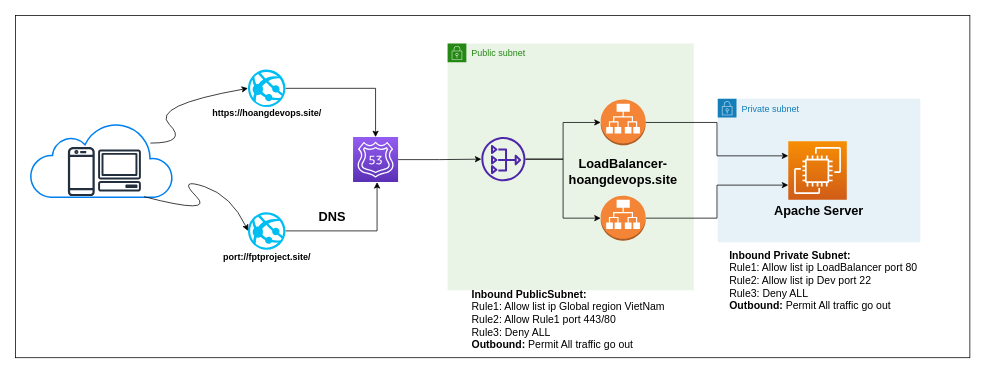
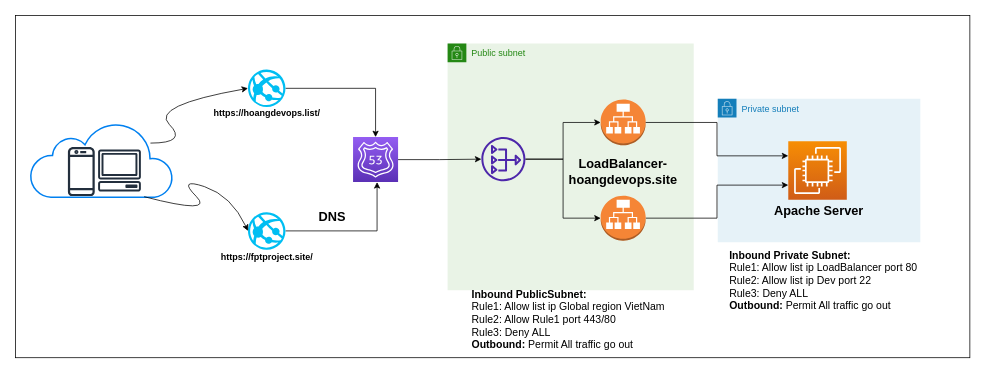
  <mxCell id="0" />
  <mxCell id="1" parent="0" />
  <mxCell id="2" value="" style="rounded=0;whiteSpace=wrap;html=1;" parent="1" vertex="1"><mxGeometry x="20" y="20" width="1272" height="456" as="geometry" /></mxCell>
  <mxCell id="3" value="" style="outlineConnect=0;fontColor=#232F3E;gradientColor=#945DF2;gradientDirection=north;fillColor=#5A30B5;strokeColor=#ffffff;dashed=0;verticalLabelPosition=bottom;verticalAlign=top;align=center;html=1;fontSize=12;fontStyle=0;aspect=fixed;shape=mxgraph.aws4.resourceIcon;resIcon=mxgraph.aws4.route_53;" parent="1" vertex="1"><mxGeometry x="470" y="182" width="60" height="60" as="geometry" /></mxCell>
  <mxCell id="4" value="Private subnet" style="points=[[0,0],[0.25,0],[0.5,0],[0.75,0],[1,0],[1,0.25],[1,0.5],[1,0.75],[1,1],[0.75,1],[0.5,1],[0.25,1],[0,1],[0,0.75],[0,0.5],[0,0.25]];outlineConnect=0;gradientColor=none;html=1;whiteSpace=wrap;fontSize=12;fontStyle=0;container=1;pointerEvents=0;collapsible=0;recursiveResize=0;shape=mxgraph.aws4.group;grIcon=mxgraph.aws4.group_security_group;grStroke=0;strokeColor=#147EBA;fillColor=#E6F2F8;verticalAlign=top;align=left;spacingLeft=30;fontColor=#147EBA;dashed=0;" parent="1" vertex="1"><mxGeometry x="956" y="131" width="270" height="191" as="geometry" /></mxCell>
  <mxCell id="5" value="" style="sketch=0;points=[[0,0,0],[0.25,0,0],[0.5,0,0],[0.75,0,0],[1,0,0],[0,1,0],[0.25,1,0],[0.5,1,0],[0.75,1,0],[1,1,0],[0,0.25,0],[0,0.5,0],[0,0.75,0],[1,0.25,0],[1,0.5,0],[1,0.75,0]];outlineConnect=0;fontColor=#232F3E;gradientColor=#F78E04;gradientDirection=north;fillColor=#D05C17;strokeColor=#ffffff;dashed=0;verticalLabelPosition=bottom;verticalAlign=top;align=center;html=1;fontSize=12;fontStyle=0;aspect=fixed;shape=mxgraph.aws4.resourceIcon;resIcon=mxgraph.aws4.ec2;" parent="4" vertex="1"><mxGeometry x="94" y="56.5" width="78" height="78" as="geometry" /></mxCell>
  <mxCell id="6" value="Public subnet" style="points=[[0,0],[0.25,0],[0.5,0],[0.75,0],[1,0],[1,0.25],[1,0.5],[1,0.75],[1,1],[0.75,1],[0.5,1],[0.25,1],[0,1],[0,0.75],[0,0.5],[0,0.25]];outlineConnect=0;gradientColor=none;html=1;whiteSpace=wrap;fontSize=12;fontStyle=0;container=1;pointerEvents=0;collapsible=0;recursiveResize=0;shape=mxgraph.aws4.group;grIcon=mxgraph.aws4.group_security_group;grStroke=0;strokeColor=#248814;fillColor=#E9F3E6;verticalAlign=top;align=left;spacingLeft=30;fontColor=#248814;dashed=0;" parent="1" vertex="1"><mxGeometry x="596" y="57.25" width="328" height="329" as="geometry" /></mxCell>
  <mxCell id="7" value="" style="outlineConnect=0;dashed=0;verticalLabelPosition=bottom;verticalAlign=top;align=center;html=1;shape=mxgraph.aws3.application_load_balancer;fillColor=#F58536;gradientColor=none;" parent="6" vertex="1"><mxGeometry x="204" y="74.75" width="60" height="61" as="geometry" /></mxCell>
  <mxCell id="8" style="edgeStyle=orthogonalEdgeStyle;rounded=0;orthogonalLoop=1;jettySize=auto;html=1;entryX=0;entryY=0.5;entryDx=0;entryDy=0;entryPerimeter=0;" parent="6" source="9" target="7" edge="1"><mxGeometry relative="1" as="geometry" /></mxCell>
  <mxCell id="9" value="" style="sketch=0;outlineConnect=0;fontColor=#232F3E;gradientColor=none;fillColor=#4D27AA;strokeColor=none;dashed=0;verticalLabelPosition=bottom;verticalAlign=top;align=center;html=1;fontSize=12;fontStyle=0;aspect=fixed;pointerEvents=1;shape=mxgraph.aws4.nat_gateway;" parent="6" vertex="1"><mxGeometry x="45" y="124.75" width="58.75" height="58.75" as="geometry" /></mxCell>
  <mxCell id="10" value="&lt;b&gt;&lt;font style=&quot;font-size: 17px;&quot;&gt;LoadBalancer-hoangdevops.site&lt;/font&gt;&lt;br&gt;&lt;/b&gt;" style="text;strokeColor=none;align=center;fillColor=none;html=1;verticalAlign=middle;whiteSpace=wrap;rounded=0;" parent="6" vertex="1"><mxGeometry x="168" y="150.75" width="132" height="41.5" as="geometry" /></mxCell>
  <mxCell id="11" style="edgeStyle=orthogonalEdgeStyle;rounded=0;orthogonalLoop=1;jettySize=auto;html=1;entryX=0;entryY=0.75;entryDx=0;entryDy=0;entryPerimeter=0;" parent="1" source="12" target="5" edge="1"><mxGeometry relative="1" as="geometry" /></mxCell>
  <mxCell id="12" value="" style="outlineConnect=0;dashed=0;verticalLabelPosition=bottom;verticalAlign=top;align=center;html=1;shape=mxgraph.aws3.application_load_balancer;fillColor=#F58536;gradientColor=none;" parent="1" vertex="1"><mxGeometry x="800" y="260" width="60" height="60" as="geometry" /></mxCell>
  <mxCell id="13" style="edgeStyle=orthogonalEdgeStyle;rounded=0;orthogonalLoop=1;jettySize=auto;html=1;" parent="1" source="14" target="3" edge="1"><mxGeometry relative="1" as="geometry" /></mxCell>
  <mxCell id="14" value="" style="verticalLabelPosition=bottom;html=1;verticalAlign=top;align=center;strokeColor=none;fillColor=#00BEF2;shape=mxgraph.azure.azure_website;pointerEvents=1;" parent="1" vertex="1"><mxGeometry x="330" y="92" width="50" height="50" as="geometry" /></mxCell>
  <mxCell id="15" style="edgeStyle=orthogonalEdgeStyle;rounded=0;orthogonalLoop=1;jettySize=auto;html=1;" parent="1" source="16" target="3" edge="1"><mxGeometry relative="1" as="geometry"><mxPoint x="502" y="248" as="targetPoint" /><Array as="points"><mxPoint x="502" y="307" /></Array></mxGeometry></mxCell>
  <mxCell id="16" value="" style="verticalLabelPosition=bottom;html=1;verticalAlign=top;align=center;strokeColor=none;fillColor=#00BEF2;shape=mxgraph.azure.azure_website;pointerEvents=1;" parent="1" vertex="1"><mxGeometry x="330" y="282" width="50" height="50" as="geometry" /></mxCell>
  <mxCell id="17" value="" style="html=1;verticalLabelPosition=bottom;align=center;labelBackgroundColor=#ffffff;verticalAlign=top;strokeWidth=2;strokeColor=#0080F0;shadow=0;dashed=0;shape=mxgraph.ios7.icons.cloud;" parent="1" vertex="1"><mxGeometry x="40" y="162.5" width="190" height="99.5" as="geometry" /></mxCell>
  <mxCell id="18" value="" style="sketch=0;outlineConnect=0;fontColor=#232F3E;gradientColor=none;fillColor=#232F3D;strokeColor=none;dashed=0;verticalLabelPosition=bottom;verticalAlign=top;align=center;html=1;fontSize=12;fontStyle=0;aspect=fixed;pointerEvents=1;shape=mxgraph.aws4.client;" parent="1" vertex="1"><mxGeometry x="130" y="198.5" width="57.47" height="56" as="geometry" /></mxCell>
  <mxCell id="19" value="" style="sketch=0;outlineConnect=0;fontColor=#232F3E;gradientColor=none;fillColor=#232F3D;strokeColor=none;dashed=0;verticalLabelPosition=bottom;verticalAlign=top;align=center;html=1;fontSize=12;fontStyle=0;aspect=fixed;pointerEvents=1;shape=mxgraph.aws4.mobile_client;" parent="1" vertex="1"><mxGeometry x="90" y="194" width="35.74" height="68" as="geometry" /></mxCell>
- <mxCell id="20" value="&lt;b&gt;https://hoangdevops.site/&lt;/b&gt;" style="text;strokeColor=none;align=center;fillColor=none;html=1;verticalAlign=middle;whiteSpace=wrap;rounded=0;" parent="1" vertex="1"><mxGeometry x="262.5" y="131" width="185" height="39.5" as="geometry" /></mxCell>
- <mxCell id="21" value="&lt;b&gt;port://fptproject.site/&lt;/b&gt;" style="text;strokeColor=none;align=center;fillColor=none;html=1;verticalAlign=middle;whiteSpace=wrap;rounded=0;" parent="1" vertex="1"><mxGeometry x="262.5" y="322" width="185" height="39.5" as="geometry" /></mxCell>
+ <mxCell id="20" value="&lt;b&gt;https://hoangdevops.list/&lt;/b&gt;" style="text;strokeColor=none;align=center;fillColor=none;html=1;verticalAlign=middle;whiteSpace=wrap;rounded=0;" parent="1" vertex="1"><mxGeometry x="262.5" y="131" width="185" height="39.5" as="geometry" /></mxCell>
+ <mxCell id="21" value="&lt;b&gt;https://fptproject.site/&lt;/b&gt;" style="text;strokeColor=none;align=center;fillColor=none;html=1;verticalAlign=middle;whiteSpace=wrap;rounded=0;" parent="1" vertex="1"><mxGeometry x="262.5" y="322" width="185" height="39.5" as="geometry" /></mxCell>
  <mxCell id="22" value="&lt;b&gt;&lt;font style=&quot;font-size: 17px;&quot;&gt;DNS&lt;/font&gt;&lt;br&gt;&lt;/b&gt;" style="text;strokeColor=none;align=center;fillColor=none;html=1;verticalAlign=middle;whiteSpace=wrap;rounded=0;" parent="1" vertex="1"><mxGeometry x="413.5" y="268.5" width="56.5" height="41.5" as="geometry" /></mxCell>
  <mxCell id="23" value="&lt;b&gt;&lt;span style=&quot;font-size: 17px;&quot;&gt;Apache Server&lt;/span&gt;&lt;br&gt;&lt;/b&gt;" style="text;strokeColor=none;align=center;fillColor=none;html=1;verticalAlign=middle;whiteSpace=wrap;rounded=0;" parent="1" vertex="1"><mxGeometry x="1025" y="260" width="132" height="41.5" as="geometry" /></mxCell>
  <mxCell id="24" value="" style="curved=1;endArrow=classic;html=1;rounded=0;entryX=0;entryY=0.5;entryDx=0;entryDy=0;entryPerimeter=0;" parent="1" target="14" edge="1"><mxGeometry width="50" height="50" relative="1" as="geometry"><mxPoint y="190" as="sourcePoint" x="200" /><mxPoint x="250" y="140" as="targetPoint" /><Array as="points"><mxPoint x="250" y="190" /><mxPoint y="140" x="200" /></Array></mxGeometry></mxCell>
  <mxCell id="25" value="" style="curved=1;endArrow=classic;html=1;rounded=0;exitX=0.798;exitY=0.994;exitDx=0;exitDy=0;exitPerimeter=0;entryX=0;entryY=0.5;entryDx=0;entryDy=0;entryPerimeter=0;" parent="1" source="17" target="16" edge="1"><mxGeometry width="50" height="50" relative="1" as="geometry"><mxPoint x="236" y="286" as="sourcePoint" /><mxPoint x="286" y="236" as="targetPoint" /><Array as="points"><mxPoint x="286" y="286" /><mxPoint x="236" y="236" /><mxPoint x="308" y="260" /></Array></mxGeometry></mxCell>
  <mxCell id="26" style="edgeStyle=orthogonalEdgeStyle;rounded=0;orthogonalLoop=1;jettySize=auto;html=1;" parent="1" source="3" target="9" edge="1"><mxGeometry relative="1" as="geometry" /></mxCell>
  <mxCell id="27" style="edgeStyle=orthogonalEdgeStyle;rounded=0;orthogonalLoop=1;jettySize=auto;html=1;entryX=0;entryY=0.5;entryDx=0;entryDy=0;entryPerimeter=0;" parent="1" source="9" target="12" edge="1"><mxGeometry relative="1" as="geometry" /></mxCell>
  <mxCell id="28" style="edgeStyle=orthogonalEdgeStyle;rounded=0;orthogonalLoop=1;jettySize=auto;html=1;entryX=0;entryY=0.25;entryDx=0;entryDy=0;entryPerimeter=0;" parent="1" source="7" target="5" edge="1"><mxGeometry relative="1" as="geometry" /></mxCell>
  <mxCell id="29" value="&lt;div style=&quot;text-align: left;&quot;&gt;&lt;b style=&quot;background-color: initial; border-color: var(--border-color); font-size: 14px;&quot;&gt;&lt;font style=&quot;border-color: var(--border-color);&quot;&gt;Inbound Private Subnet:&lt;/font&gt;&lt;/b&gt;&lt;/div&gt;&lt;span style=&quot;font-size: 14px;&quot;&gt;&lt;div style=&quot;text-align: left;&quot;&gt;&lt;span style=&quot;background-color: initial;&quot;&gt;Rule1: Allow list ip LoadBalancer port 80&lt;/span&gt;&lt;/div&gt;&lt;font style=&quot;font-size: 14px;&quot;&gt;&lt;div style=&quot;text-align: left;&quot;&gt;&lt;span style=&quot;background-color: initial;&quot;&gt;Rule2: Allow list ip Dev port 22&lt;/span&gt;&lt;/div&gt;&lt;div style=&quot;text-align: left;&quot;&gt;&lt;span style=&quot;background-color: initial;&quot;&gt;Rule3: Deny ALL&lt;/span&gt;&lt;/div&gt;&lt;div style=&quot;text-align: left;&quot;&gt;&lt;b style=&quot;font-weight: bold; background-color: initial;&quot;&gt;Outbound: &lt;/b&gt;&lt;span style=&quot;background-color: initial;&quot;&gt;Permit All traffic go ou&lt;/span&gt;&lt;span style=&quot;background-color: initial;&quot;&gt;t&lt;/span&gt;&lt;/div&gt;&lt;/font&gt;&lt;/span&gt;" style="text;strokeColor=none;align=center;fillColor=none;html=1;verticalAlign=middle;whiteSpace=wrap;rounded=0;" parent="1" vertex="1"><mxGeometry x="968" y="322" width="258" height="102.5" as="geometry" /></mxCell>
  <mxCell id="30" value="&lt;div style=&quot;text-align: left;&quot;&gt;&lt;b style=&quot;background-color: initial; border-color: var(--border-color); font-size: 14px;&quot;&gt;&lt;font style=&quot;border-color: var(--border-color);&quot;&gt;Inbound PublicSubnet:&lt;/font&gt;&lt;/b&gt;&lt;/div&gt;&lt;span style=&quot;font-size: 14px;&quot;&gt;&lt;div style=&quot;text-align: left;&quot;&gt;&lt;span style=&quot;background-color: initial;&quot;&gt;Rule1: Allow list ip Global region VietNam&lt;/span&gt;&lt;/div&gt;&lt;font style=&quot;font-size: 14px;&quot;&gt;&lt;div style=&quot;text-align: left;&quot;&gt;&lt;span style=&quot;background-color: initial;&quot;&gt;Rule2: Allow Rule1 port 443/80&lt;/span&gt;&lt;/div&gt;&lt;div style=&quot;text-align: left;&quot;&gt;&lt;span style=&quot;background-color: initial;&quot;&gt;Rule3: Deny ALL&lt;/span&gt;&lt;/div&gt;&lt;div style=&quot;text-align: left;&quot;&gt;&lt;b style=&quot;font-weight: bold; background-color: initial;&quot;&gt;Outbound: &lt;/b&gt;&lt;span style=&quot;background-color: initial;&quot;&gt;Permit All traffic go ou&lt;/span&gt;&lt;span style=&quot;background-color: initial;&quot;&gt;t&lt;/span&gt;&lt;/div&gt;&lt;/font&gt;&lt;/span&gt;" style="text;strokeColor=none;align=center;fillColor=none;html=1;verticalAlign=middle;whiteSpace=wrap;rounded=0;" parent="1" vertex="1"><mxGeometry x="625" y="373.5" width="264" height="102.5" as="geometry" /></mxCell>
